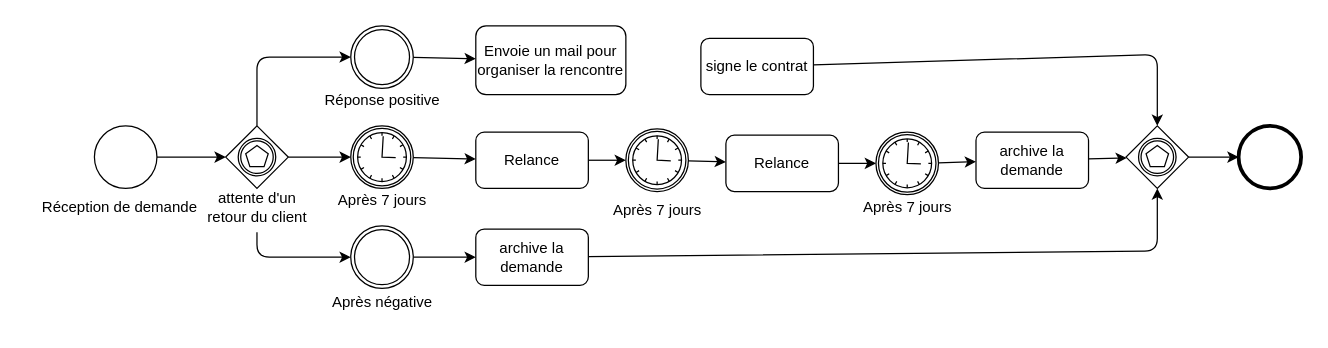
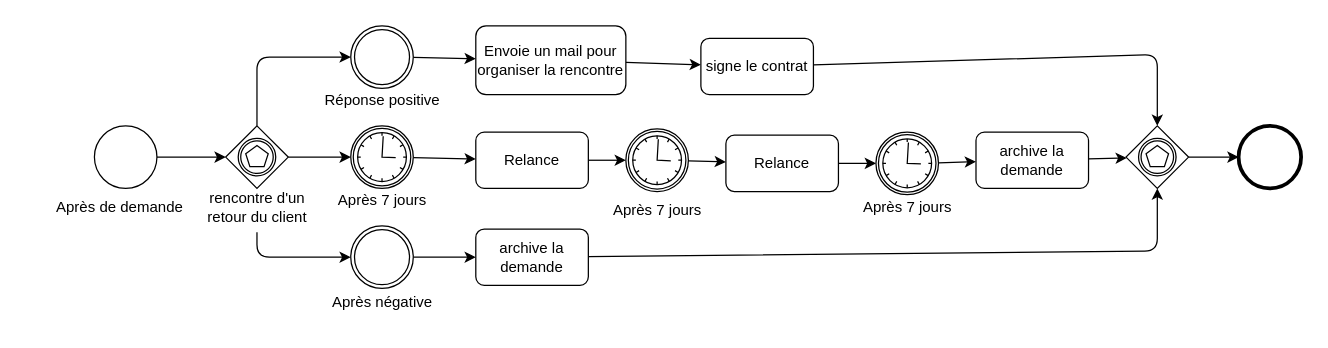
  <mxCell id="0" />
  <mxCell id="1" parent="0" />
  <mxCell id="2" value="" style="edgeStyle=none;html=1;" parent="1" source="3" target="7" edge="1"><mxGeometry relative="1" as="geometry" /></mxCell>
  <mxCell id="3" value="" style="points=[[0.145,0.145,0],[0.5,0,0],[0.855,0.145,0],[1,0.5,0],[0.855,0.855,0],[0.5,1,0],[0.145,0.855,0],[0,0.5,0]];shape=mxgraph.bpmn.event;html=1;verticalLabelPosition=bottom;labelBackgroundColor=#ffffff;verticalAlign=top;align=center;perimeter=ellipsePerimeter;outlineConnect=0;aspect=fixed;outline=standard;symbol=general;" parent="1" vertex="1"><mxGeometry x="75" y="100" width="50" height="50" as="geometry" /></mxCell>
- <mxCell id="4" value="Réception de demande" style="text;html=1;align=center;verticalAlign=middle;resizable=0;points=[];autosize=1;strokeColor=none;fillColor=none;" parent="1" vertex="1"><mxGeometry y="150" width="150" height="30" as="geometry" x="20" /></mxCell>
+ <mxCell id="4" value="Après de demande" style="text;html=1;align=center;verticalAlign=middle;resizable=0;points=[];autosize=1;strokeColor=none;fillColor=none;" parent="1" vertex="1"><mxGeometry y="150" width="150" height="30" as="geometry" x="20" /></mxCell>
  <mxCell id="5" value="" style="edgeStyle=none;html=1;" parent="1" source="7" target="11" edge="1"><mxGeometry relative="1" as="geometry" /></mxCell>
  <mxCell id="6" style="edgeStyle=none;html=1;entryX=0;entryY=0.5;entryDx=0;entryDy=0;entryPerimeter=0;" parent="1" source="7" target="15" edge="1"><mxGeometry relative="1" as="geometry"><Array as="points"><mxPoint x="205" y="45" /></Array></mxGeometry></mxCell>
  <mxCell id="7" value="" style="points=[[0.25,0.25,0],[0.5,0,0],[0.75,0.25,0],[1,0.5,0],[0.75,0.75,0],[0.5,1,0],[0.25,0.75,0],[0,0.5,0]];shape=mxgraph.bpmn.gateway2;html=1;verticalLabelPosition=bottom;labelBackgroundColor=#ffffff;verticalAlign=top;align=center;perimeter=rhombusPerimeter;outlineConnect=0;outline=catching;symbol=multiple;" parent="1" vertex="1"><mxGeometry x="180" y="100" width="50" height="50" as="geometry" /></mxCell>
  <mxCell id="8" style="edgeStyle=none;html=1;entryX=0;entryY=0.5;entryDx=0;entryDy=0;entryPerimeter=0;" parent="1" source="9" target="13" edge="1"><mxGeometry relative="1" as="geometry"><Array as="points"><mxPoint x="205" y="205" /></Array></mxGeometry></mxCell>
- <mxCell id="9" value="attente d'un&lt;br&gt;retour du client" style="text;html=1;align=center;verticalAlign=middle;resizable=0;points=[];autosize=1;strokeColor=none;fillColor=none;" parent="1" vertex="1"><mxGeometry x="155" y="145" width="100" height="40" as="geometry" /></mxCell>
+ <mxCell id="9" value="rencontre d'un&lt;br&gt;retour du client" style="text;html=1;align=center;verticalAlign=middle;resizable=0;points=[];autosize=1;strokeColor=none;fillColor=none;" parent="1" vertex="1"><mxGeometry x="155" y="145" width="100" height="40" as="geometry" /></mxCell>
  <mxCell id="10" value="" style="edgeStyle=none;html=1;" parent="1" source="11" target="22" edge="1"><mxGeometry relative="1" as="geometry" /></mxCell>
  <mxCell id="11" value="" style="points=[[0.145,0.145,0],[0.5,0,0],[0.855,0.145,0],[1,0.5,0],[0.855,0.855,0],[0.5,1,0],[0.145,0.855,0],[0,0.5,0]];shape=mxgraph.bpmn.event;html=1;verticalLabelPosition=bottom;labelBackgroundColor=#ffffff;verticalAlign=top;align=center;perimeter=ellipsePerimeter;outlineConnect=0;aspect=fixed;outline=catching;symbol=timer;" parent="1" vertex="1"><mxGeometry x="280" y="100" width="50" height="50" as="geometry" /></mxCell>
  <mxCell id="12" value="" style="edgeStyle=none;html=1;" parent="1" source="13" target="20" edge="1"><mxGeometry relative="1" as="geometry" /></mxCell>
  <mxCell id="13" value="&lt;span style=&quot;color: rgba(0, 0, 0, 0); font-family: monospace; font-size: 0px; text-align: start; background-color: rgb(42, 37, 47);&quot;&gt;%3CmxGraphModel%3E%3Croot%3E%3CmxCell%20id%3D%220%22%2F%3E%3CmxCell%20id%3D%221%22%20parent%3D%220%22%2F%3E%3CmxCell%20id%3D%222%22%20value%3D%22%22%20style%3D%22points%3D%5B%5B0.145%2C0.145%2C0%5D%2C%5B0.5%2C0%2C0%5D%2C%5B0.855%2C0.145%2C0%5D%2C%5B1%2C0.5%2C0%5D%2C%5B0.855%2C0.855%2C0%5D%2C%5B0.5%2C1%2C0%5D%2C%5B0.145%2C0.855%2C0%5D%2C%5B0%2C0.5%2C0%5D%5D%3Bshape%3Dmxgraph.bpmn.event%3Bhtml%3D1%3BverticalLabelPosition%3Dbottom%3BlabelBackgroundColor%3D%23ffffff%3BverticalAlign%3Dtop%3Balign%3Dcenter%3Bperimeter%3DellipsePerimeter%3BoutlineConnect%3D0%3Baspect%3Dfixed%3Boutline%3Dstandard%3Bsymbol%3Dgeneral%3B%22%20vertex%3D%221%22%20parent%3D%221%22%3E%3CmxGeometry%20x%3D%2260%22%20y%3D%22180%22%20width%3D%2250%22%20height%3D%2250%22%20as%3D%22geometry%22%2F%3E%3C%2FmxCell%3E%3C%2Froot%3E%3C%2FmxGraphModel%3E&lt;/span&gt;" style="points=[[0.145,0.145,0],[0.5,0,0],[0.855,0.145,0],[1,0.5,0],[0.855,0.855,0],[0.5,1,0],[0.145,0.855,0],[0,0.5,0]];shape=mxgraph.bpmn.event;html=1;verticalLabelPosition=bottom;labelBackgroundColor=#ffffff;verticalAlign=top;align=center;perimeter=ellipsePerimeter;outlineConnect=0;aspect=fixed;outline=throwing;symbol=general;" parent="1" vertex="1"><mxGeometry x="280" y="180" width="50" height="50" as="geometry" /></mxCell>
  <mxCell id="14" value="" style="edgeStyle=none;html=1;" parent="1" source="15" target="24" edge="1"><mxGeometry relative="1" as="geometry" /></mxCell>
  <mxCell id="15" value="&lt;span style=&quot;color: rgba(0, 0, 0, 0); font-family: monospace; font-size: 0px; text-align: start; background-color: rgb(42, 37, 47);&quot;&gt;%3CmxGraphModel%3E%3Croot%3E%3CmxCell%20id%3D%220%22%2F%3E%3CmxCell%20id%3D%221%22%20parent%3D%220%22%2F%3E%3CmxCell%20id%3D%222%22%20value%3D%22%22%20style%3D%22points%3D%5B%5B0.145%2C0.145%2C0%5D%2C%5B0.5%2C0%2C0%5D%2C%5B0.855%2C0.145%2C0%5D%2C%5B1%2C0.5%2C0%5D%2C%5B0.855%2C0.855%2C0%5D%2C%5B0.5%2C1%2C0%5D%2C%5B0.145%2C0.855%2C0%5D%2C%5B0%2C0.5%2C0%5D%5D%3Bshape%3Dmxgraph.bpmn.event%3Bhtml%3D1%3BverticalLabelPosition%3Dbottom%3BlabelBackgroundColor%3D%23ffffff%3BverticalAlign%3Dtop%3Balign%3Dcenter%3Bperimeter%3DellipsePerimeter%3BoutlineConnect%3D0%3Baspect%3Dfixed%3Boutline%3Dstandard%3Bsymbol%3Dgeneral%3B%22%20vertex%3D%221%22%20parent%3D%221%22%3E%3CmxGeometry%20x%3D%2260%22%20y%3D%22180%22%20width%3D%2250%22%20height%3D%2250%22%20as%3D%22geometry%22%2F%3E%3C%2FmxCell%3E%3C%2Froot%3E%3C%2FmxGraphModel%3E&lt;/span&gt;" style="points=[[0.145,0.145,0],[0.5,0,0],[0.855,0.145,0],[1,0.5,0],[0.855,0.855,0],[0.5,1,0],[0.145,0.855,0],[0,0.5,0]];shape=mxgraph.bpmn.event;html=1;verticalLabelPosition=bottom;labelBackgroundColor=#ffffff;verticalAlign=top;align=center;perimeter=ellipsePerimeter;outlineConnect=0;aspect=fixed;outline=throwing;symbol=general;" parent="1" vertex="1"><mxGeometry x="280" y="20" width="50" height="50" as="geometry" /></mxCell>
  <mxCell id="16" value="Réponse positive" style="text;html=1;align=center;verticalAlign=middle;resizable=0;points=[];autosize=1;strokeColor=none;fillColor=none;" parent="1" vertex="1"><mxGeometry x="245" y="65" width="120" height="30" as="geometry" /></mxCell>
  <mxCell id="17" value="Après 7 jours" style="text;html=1;align=center;verticalAlign=middle;resizable=0;points=[];autosize=1;strokeColor=none;fillColor=none;" parent="1" vertex="1"><mxGeometry x="260" y="145" width="90" height="30" as="geometry" /></mxCell>
  <mxCell id="18" value="Après négative" style="text;html=1;align=center;verticalAlign=middle;resizable=0;points=[];autosize=1;strokeColor=none;fillColor=none;" parent="1" vertex="1"><mxGeometry x="245" y="226" width="120" height="30" as="geometry" /></mxCell>
  <mxCell id="19" style="edgeStyle=none;html=1;entryX=0.5;entryY=1;entryDx=0;entryDy=0;entryPerimeter=0;" parent="1" source="20" target="38" edge="1"><mxGeometry relative="1" as="geometry"><Array as="points"><mxPoint x="925" y="200" /></Array></mxGeometry></mxCell>
  <mxCell id="20" value="archive la demande" style="rounded=1;whiteSpace=wrap;html=1;" parent="1" vertex="1"><mxGeometry x="380" y="182.5" width="90" height="45" as="geometry" /></mxCell>
  <mxCell id="21" value="" style="edgeStyle=none;html=1;" parent="1" source="22" target="26" edge="1"><mxGeometry relative="1" as="geometry" /></mxCell>
  <mxCell id="22" value="Relance" style="rounded=1;whiteSpace=wrap;html=1;" parent="1" vertex="1"><mxGeometry x="380" y="105" width="90" height="45" as="geometry" /></mxCell>
+ <mxCell id="23" value="" style="edgeStyle=none;html=1;" parent="1" source="24" target="36" edge="1"><mxGeometry relative="1" as="geometry" /></mxCell>
  <mxCell id="24" value="Envoie un mail pour organiser la rencontre" style="rounded=1;whiteSpace=wrap;html=1;" parent="1" vertex="1"><mxGeometry x="380" y="20" width="120" height="55" as="geometry" /></mxCell>
  <mxCell id="25" value="" style="edgeStyle=none;html=1;" parent="1" source="26" target="28" edge="1"><mxGeometry relative="1" as="geometry" /></mxCell>
  <mxCell id="26" value="" style="points=[[0.145,0.145,0],[0.5,0,0],[0.855,0.145,0],[1,0.5,0],[0.855,0.855,0],[0.5,1,0],[0.145,0.855,0],[0,0.5,0]];shape=mxgraph.bpmn.event;html=1;verticalLabelPosition=bottom;labelBackgroundColor=#ffffff;verticalAlign=top;align=center;perimeter=ellipsePerimeter;outlineConnect=0;aspect=fixed;outline=catching;symbol=timer;" parent="1" vertex="1"><mxGeometry x="500" y="102.5" width="50" height="50" as="geometry" /></mxCell>
  <mxCell id="27" style="edgeStyle=none;html=1;entryX=0;entryY=0.5;entryDx=0;entryDy=0;entryPerimeter=0;" parent="1" source="28" target="30" edge="1"><mxGeometry relative="1" as="geometry" /></mxCell>
  <mxCell id="28" value="Relance" style="rounded=1;whiteSpace=wrap;html=1;" parent="1" vertex="1"><mxGeometry x="580" y="107.5" width="90" height="45" as="geometry" /></mxCell>
  <mxCell id="29" value="" style="edgeStyle=none;html=1;" parent="1" source="30" target="34" edge="1"><mxGeometry relative="1" as="geometry" /></mxCell>
  <mxCell id="30" value="" style="points=[[0.145,0.145,0],[0.5,0,0],[0.855,0.145,0],[1,0.5,0],[0.855,0.855,0],[0.5,1,0],[0.145,0.855,0],[0,0.5,0]];shape=mxgraph.bpmn.event;html=1;verticalLabelPosition=bottom;labelBackgroundColor=#ffffff;verticalAlign=top;align=center;perimeter=ellipsePerimeter;outlineConnect=0;aspect=fixed;outline=catching;symbol=timer;" parent="1" vertex="1"><mxGeometry x="700" y="105" width="50" height="50" as="geometry" /></mxCell>
  <mxCell id="31" value="Après 7 jours" style="text;html=1;align=center;verticalAlign=middle;resizable=0;points=[];autosize=1;strokeColor=none;fillColor=none;" parent="1" vertex="1"><mxGeometry x="680" y="150" width="90" height="30" as="geometry" /></mxCell>
  <mxCell id="32" value="Après 7 jours" style="text;html=1;align=center;verticalAlign=middle;resizable=0;points=[];autosize=1;strokeColor=none;fillColor=none;" parent="1" vertex="1"><mxGeometry x="480" y="152.5" width="90" height="30" as="geometry" /></mxCell>
  <mxCell id="33" value="" style="edgeStyle=none;html=1;" parent="1" source="34" target="38" edge="1"><mxGeometry relative="1" as="geometry" /></mxCell>
  <mxCell id="34" value="archive la demande" style="rounded=1;whiteSpace=wrap;html=1;" parent="1" vertex="1"><mxGeometry x="780" y="105" width="90" height="45" as="geometry" /></mxCell>
  <mxCell id="35" style="edgeStyle=none;html=1;entryX=0.5;entryY=0;entryDx=0;entryDy=0;entryPerimeter=0;" parent="1" source="36" target="38" edge="1"><mxGeometry relative="1" as="geometry"><Array as="points"><mxPoint x="925" y="43" /></Array></mxGeometry></mxCell>
  <mxCell id="36" value="signe le contrat" style="rounded=1;whiteSpace=wrap;html=1;" parent="1" vertex="1"><mxGeometry x="560" y="30" width="90" height="45" as="geometry" /></mxCell>
  <mxCell id="37" value="" style="edgeStyle=none;html=1;" parent="1" source="38" target="39" edge="1"><mxGeometry relative="1" as="geometry" /></mxCell>
  <mxCell id="38" value="" style="points=[[0.25,0.25,0],[0.5,0,0],[0.75,0.25,0],[1,0.5,0],[0.75,0.75,0],[0.5,1,0],[0.25,0.75,0],[0,0.5,0]];shape=mxgraph.bpmn.gateway2;html=1;verticalLabelPosition=bottom;labelBackgroundColor=#ffffff;verticalAlign=top;align=center;perimeter=rhombusPerimeter;outlineConnect=0;outline=catching;symbol=multiple;" parent="1" vertex="1"><mxGeometry x="900" y="100" width="50" height="50" as="geometry" /></mxCell>
  <mxCell id="39" value="" style="points=[[0.145,0.145,0],[0.5,0,0],[0.855,0.145,0],[1,0.5,0],[0.855,0.855,0],[0.5,1,0],[0.145,0.855,0],[0,0.5,0]];shape=mxgraph.bpmn.event;html=1;verticalLabelPosition=bottom;labelBackgroundColor=#ffffff;verticalAlign=top;align=center;perimeter=ellipsePerimeter;outlineConnect=0;aspect=fixed;outline=end;symbol=terminate2;" parent="1" vertex="1"><mxGeometry x="990" y="100" width="50" height="50" as="geometry" /></mxCell>
